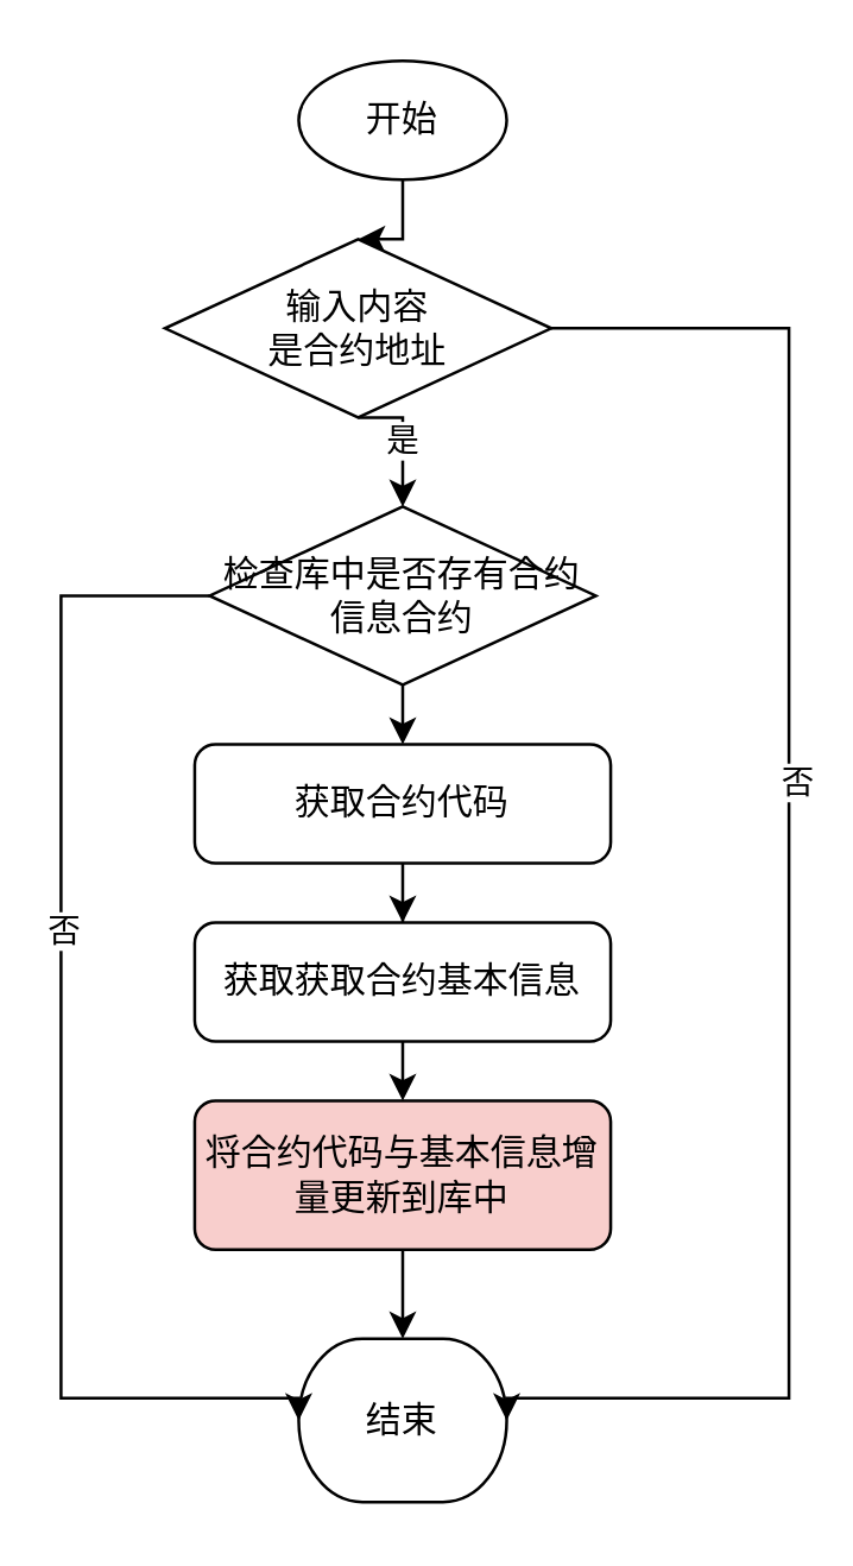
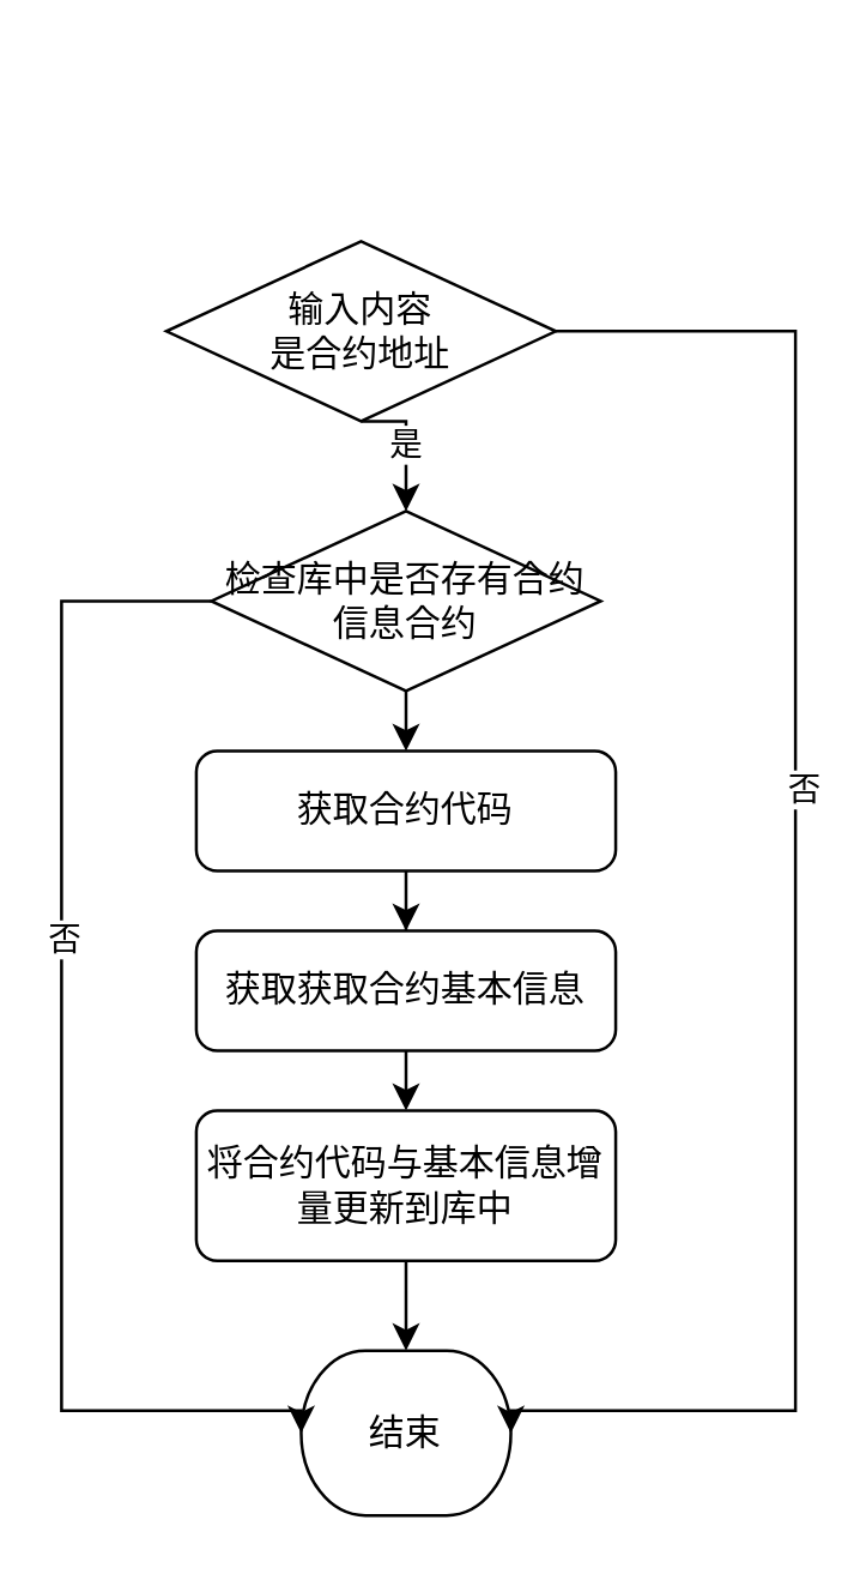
  <mxCell id="0" />
  <mxCell id="1" parent="0" />
- <mxCell id="2" style="edgeStyle=orthogonalEdgeStyle;rounded=0;orthogonalLoop=1;jettySize=auto;html=1;exitX=0.5;exitY=1;exitDx=0;exitDy=0;exitPerimeter=0;" edge="1" parent="1" source="3" target="10"><mxGeometry relative="1" as="geometry" /></mxCell>
- <mxCell id="3" value="开始" style="strokeWidth=1;html=1;shape=mxgraph.flowchart.start_1;whiteSpace=wrap;" vertex="1" parent="1"><mxGeometry x="100" y="20" width="70" height="40" as="geometry" /></mxCell>
  <mxCell id="4" value="结束" style="strokeWidth=1;html=1;shape=mxgraph.flowchart.terminator;whiteSpace=wrap;" vertex="1" parent="1"><mxGeometry x="100" y="450" width="70" height="55" as="geometry" /></mxCell>
  <mxCell id="5" style="edgeStyle=orthogonalEdgeStyle;rounded=0;orthogonalLoop=1;jettySize=auto;html=1;exitX=0.5;exitY=1;exitDx=0;exitDy=0;" edge="1" parent="1" source="6" target="12"><mxGeometry relative="1" as="geometry" /></mxCell>
  <mxCell id="6" value="获取合约代码" style="rounded=1;whiteSpace=wrap;html=1;absoluteArcSize=1;arcSize=14;strokeWidth=1;" vertex="1" parent="1"><mxGeometry x="65" y="250" width="140" height="40" as="geometry" /></mxCell>
  <mxCell id="7" style="edgeStyle=orthogonalEdgeStyle;rounded=0;orthogonalLoop=1;jettySize=auto;html=1;entryX=1;entryY=0.5;entryDx=0;entryDy=0;entryPerimeter=0;exitX=1;exitY=0.5;exitDx=0;exitDy=0;exitPerimeter=0;" edge="1" parent="1" source="10" target="4"><mxGeometry relative="1" as="geometry"><Array as="points"><mxPoint x="265" y="110" /><mxPoint x="265" y="470" /></Array></mxGeometry></mxCell>
  <mxCell id="8" value="否" style="edgeLabel;html=1;align=center;verticalAlign=middle;resizable=0;points=[];" vertex="1" connectable="0" parent="7"><mxGeometry x="-0.143" y="2" relative="1" as="geometry"><mxPoint as="offset" /></mxGeometry></mxCell>
  <mxCell id="9" value="是" style="edgeStyle=orthogonalEdgeStyle;rounded=0;orthogonalLoop=1;jettySize=auto;html=1;exitX=0.5;exitY=1;exitDx=0;exitDy=0;exitPerimeter=0;entryX=0.5;entryY=0;entryDx=0;entryDy=0;entryPerimeter=0;" edge="1" parent="1" source="10" target="16"><mxGeometry relative="1" as="geometry"><mxPoint x="160" y="200" as="sourcePoint" /></mxGeometry></mxCell>
  <mxCell id="10" value="&lt;div&gt;输入内容&lt;/div&gt;&lt;div&gt;是合约地址&lt;/div&gt;" style="strokeWidth=1;html=1;shape=mxgraph.flowchart.decision;whiteSpace=wrap;" vertex="1" parent="1"><mxGeometry x="55" y="80" width="130" height="60" as="geometry" /></mxCell>
  <mxCell id="11" style="edgeStyle=orthogonalEdgeStyle;rounded=0;orthogonalLoop=1;jettySize=auto;html=1;exitX=0.5;exitY=1;exitDx=0;exitDy=0;entryX=0.5;entryY=0;entryDx=0;entryDy=0;" edge="1" parent="1" source="12" target="18"><mxGeometry relative="1" as="geometry" /></mxCell>
  <mxCell id="12" value="获取获取合约基本信息" style="rounded=1;whiteSpace=wrap;html=1;absoluteArcSize=1;arcSize=14;strokeWidth=1;" vertex="1" parent="1"><mxGeometry x="65" y="310" width="140" height="40" as="geometry" /></mxCell>
  <mxCell id="13" style="edgeStyle=orthogonalEdgeStyle;rounded=0;orthogonalLoop=1;jettySize=auto;html=1;exitX=0;exitY=0.5;exitDx=0;exitDy=0;exitPerimeter=0;entryX=0;entryY=0.5;entryDx=0;entryDy=0;entryPerimeter=0;" edge="1" parent="1" source="16" target="4"><mxGeometry relative="1" as="geometry"><mxPoint x="10" y="560" as="targetPoint" /><Array as="points"><mxPoint x="20" y="200" /><mxPoint x="20" y="470" /></Array></mxGeometry></mxCell>
  <mxCell id="14" value="否" style="edgeLabel;html=1;align=center;verticalAlign=middle;resizable=0;points=[];" vertex="1" connectable="0" parent="13"><mxGeometry x="-0.203" relative="1" as="geometry"><mxPoint as="offset" /></mxGeometry></mxCell>
  <mxCell id="15" style="edgeStyle=orthogonalEdgeStyle;rounded=0;orthogonalLoop=1;jettySize=auto;html=1;exitX=0.5;exitY=1;exitDx=0;exitDy=0;exitPerimeter=0;entryX=0.5;entryY=0;entryDx=0;entryDy=0;" edge="1" parent="1" source="16" target="6"><mxGeometry relative="1" as="geometry" /></mxCell>
  <mxCell id="16" value="&lt;div&gt;检查库中是否存有合约信息合约&lt;br&gt;&lt;/div&gt;" style="strokeWidth=1;html=1;shape=mxgraph.flowchart.decision;whiteSpace=wrap;" vertex="1" parent="1"><mxGeometry x="70" y="170" width="130" height="60" as="geometry" /></mxCell>
  <mxCell id="17" style="edgeStyle=orthogonalEdgeStyle;rounded=0;orthogonalLoop=1;jettySize=auto;html=1;exitX=0.5;exitY=1;exitDx=0;exitDy=0;" edge="1" parent="1" source="18" target="4"><mxGeometry relative="1" as="geometry" /></mxCell>
- <mxCell id="18" value="将合约代码与基本信息增量更新到库中" style="rounded=1;whiteSpace=wrap;html=1;absoluteArcSize=1;arcSize=14;strokeWidth=1;fillColor=#f8cecc;" vertex="1" parent="1"><mxGeometry x="65" y="370" width="140" height="50" as="geometry" /></mxCell>
+ <mxCell id="18" value="将合约代码与基本信息增量更新到库中" style="rounded=1;whiteSpace=wrap;html=1;absoluteArcSize=1;arcSize=14;strokeWidth=1;" vertex="1" parent="1"><mxGeometry x="65" y="370" width="140" height="50" as="geometry" /></mxCell>
